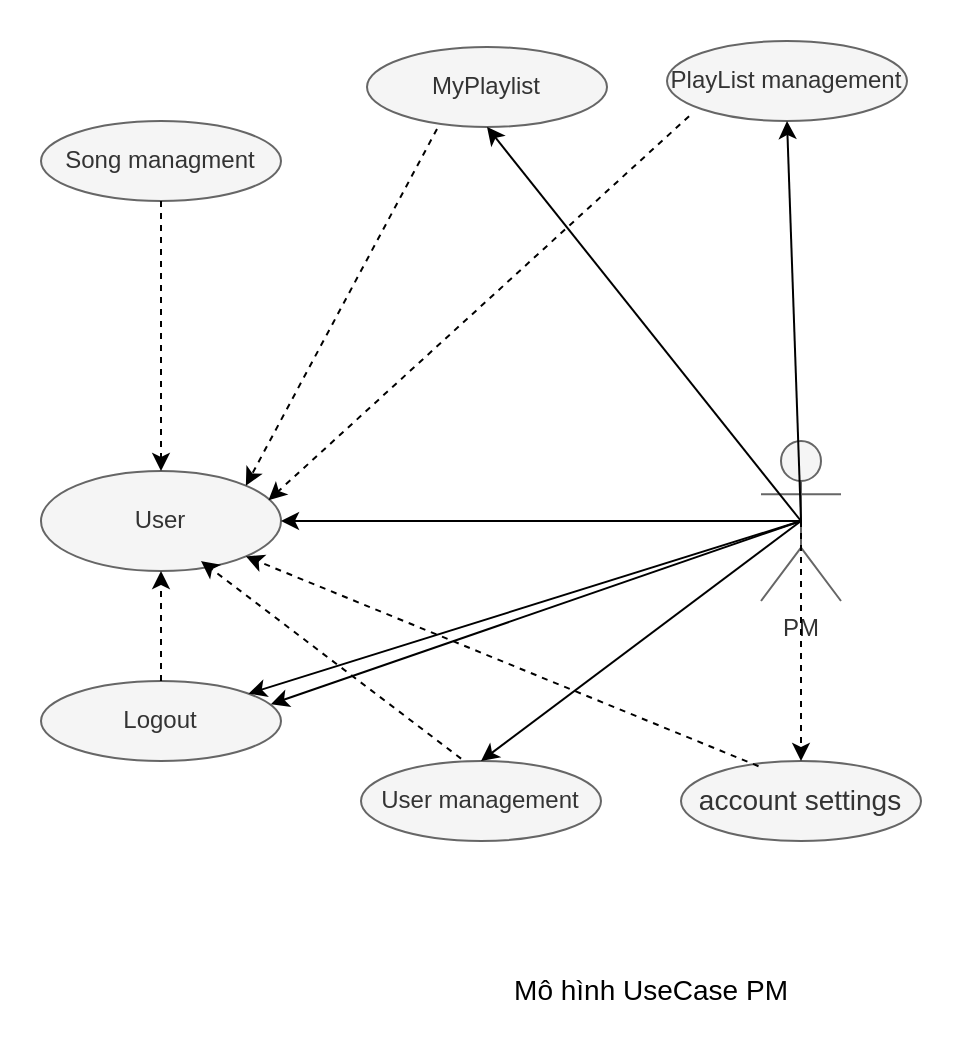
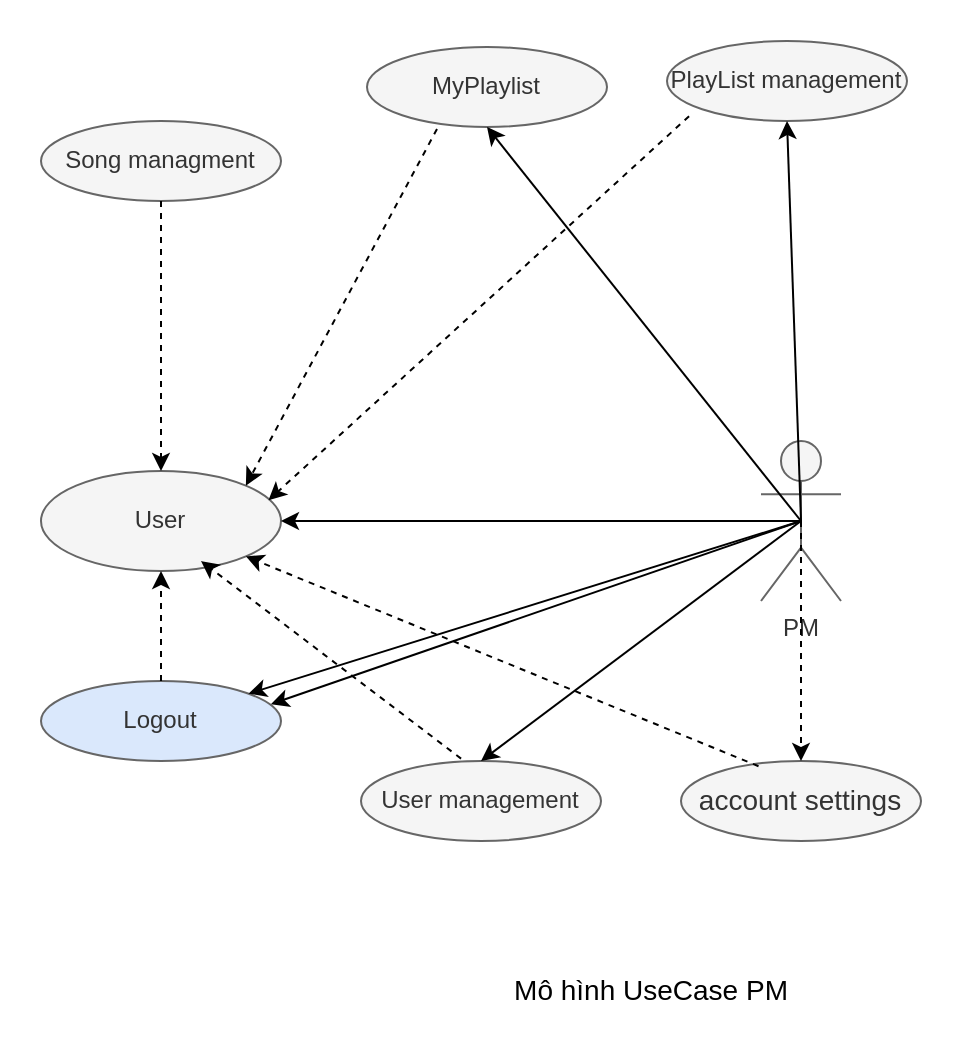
  <mxCell id="0" />
  <mxCell id="1" parent="0" />
  <mxCell id="2" value="PM" style="shape=umlActor;verticalLabelPosition=bottom;verticalAlign=top;html=1;outlineConnect=0;fillColor=#f5f5f5;fontColor=#333333;strokeColor=#666666;" parent="1" vertex="1"><mxGeometry x="380" y="220" width="40" height="80" as="geometry" /></mxCell>
  <mxCell id="3" value="Song managment" style="ellipse;whiteSpace=wrap;html=1;fillColor=#f5f5f5;fontColor=#333333;strokeColor=#666666;" parent="1" vertex="1"><mxGeometry x="20" y="60" width="120" height="40" as="geometry" /></mxCell>
  <mxCell id="4" value="User" style="ellipse;whiteSpace=wrap;html=1;fillColor=#f5f5f5;fontColor=#333333;strokeColor=#666666;" parent="1" vertex="1"><mxGeometry x="20" y="235" width="120" height="50" as="geometry" /></mxCell>
  <mxCell id="5" value="PlayList management" style="ellipse;whiteSpace=wrap;html=1;fillColor=#f5f5f5;fontColor=#333333;strokeColor=#666666;" parent="1" vertex="1"><mxGeometry x="333" y="20" width="120" height="40" as="geometry" /></mxCell>
  <mxCell id="6" value="MyPlaylist" style="ellipse;whiteSpace=wrap;html=1;fillColor=#f5f5f5;fontColor=#333333;strokeColor=#666666;" parent="1" vertex="1"><mxGeometry x="183" y="23" width="120" height="40" as="geometry" /></mxCell>
  <mxCell id="7" style="edgeStyle=orthogonalEdgeStyle;rounded=0;orthogonalLoop=1;jettySize=auto;html=1;exitX=0.5;exitY=1;exitDx=0;exitDy=0;" parent="1" source="5" target="5" edge="1"><mxGeometry relative="1" as="geometry" /></mxCell>
  <mxCell id="8" value="User management" style="ellipse;whiteSpace=wrap;html=1;fillColor=#f5f5f5;fontColor=#333333;strokeColor=#666666;" parent="1" vertex="1"><mxGeometry x="180" y="380" width="120" height="40" as="geometry" /></mxCell>
- <mxCell id="9" value="Logout" style="ellipse;whiteSpace=wrap;html=1;fillColor=#f5f5f5;fontColor=#333333;strokeColor=#666666;" parent="1" vertex="1"><mxGeometry x="20" y="340" width="120" height="40" as="geometry" /></mxCell>
+ <mxCell id="9" value="Logout" style="ellipse;whiteSpace=wrap;html=1;fillColor=#dae8fc;fontColor=#333333;strokeColor=#666666;" parent="1" vertex="1"><mxGeometry x="20" y="340" width="120" height="40" as="geometry" /></mxCell>
  <mxCell id="10" value="" style="endArrow=classic;html=1;rounded=0;exitX=0.5;exitY=0.5;exitDx=0;exitDy=0;exitPerimeter=0;strokeColor=#000000;" parent="1" source="2" target="9" edge="1"><mxGeometry width="50" height="50" relative="1" as="geometry"><mxPoint x="330" y="220" as="sourcePoint" /><mxPoint x="380" y="170" as="targetPoint" /></mxGeometry></mxCell>
  <mxCell id="11" value="" style="endArrow=classic;html=1;rounded=0;strokeColor=#000000;exitX=0.5;exitY=0.5;exitDx=0;exitDy=0;exitPerimeter=0;entryX=0.5;entryY=1;entryDx=0;entryDy=0;" parent="1" source="2" target="6" edge="1"><mxGeometry width="50" height="50" relative="1" as="geometry"><mxPoint x="360" y="270" as="sourcePoint" /><mxPoint x="400" y="70" as="targetPoint" /></mxGeometry></mxCell>
  <mxCell id="12" value="" style="endArrow=classic;html=1;rounded=0;strokeColor=#000000;exitX=0.5;exitY=0.5;exitDx=0;exitDy=0;exitPerimeter=0;entryX=0.5;entryY=1;entryDx=0;entryDy=0;" parent="1" source="2" target="5" edge="1"><mxGeometry width="50" height="50" relative="1" as="geometry"><mxPoint x="330" y="290" as="sourcePoint" /><mxPoint x="380" y="240" as="targetPoint" /></mxGeometry></mxCell>
  <mxCell id="13" value="" style="endArrow=classic;html=1;rounded=0;strokeColor=#000000;exitX=0.5;exitY=0.5;exitDx=0;exitDy=0;exitPerimeter=0;entryX=0.5;entryY=0;entryDx=0;entryDy=0;" parent="1" source="2" target="8" edge="1"><mxGeometry width="50" height="50" relative="1" as="geometry"><mxPoint x="330" y="290" as="sourcePoint" /><mxPoint x="380" y="240" as="targetPoint" /></mxGeometry></mxCell>
  <mxCell id="14" value="" style="endArrow=classic;html=1;rounded=0;strokeColor=#000000;entryX=0.958;entryY=0.29;entryDx=0;entryDy=0;entryPerimeter=0;" parent="1" target="9" edge="1"><mxGeometry width="50" height="50" relative="1" as="geometry"><mxPoint x="400" y="260" as="sourcePoint" /><mxPoint x="380" y="240" as="targetPoint" /></mxGeometry></mxCell>
  <mxCell id="15" value="" style="endArrow=classic;html=1;rounded=0;strokeColor=#000000;entryX=1;entryY=0.5;entryDx=0;entryDy=0;" parent="1" target="4" edge="1"><mxGeometry width="50" height="50" relative="1" as="geometry"><mxPoint x="400" y="260" as="sourcePoint" /><mxPoint x="380" y="200" as="targetPoint" /></mxGeometry></mxCell>
  <mxCell id="16" value="" style="endArrow=classic;html=1;rounded=0;strokeColor=#000000;dashed=1;exitX=0.5;exitY=1;exitDx=0;exitDy=0;" parent="1" source="3" target="4" edge="1"><mxGeometry width="50" height="50" relative="1" as="geometry"><mxPoint x="330" y="250" as="sourcePoint" /><mxPoint x="380" y="200" as="targetPoint" /></mxGeometry></mxCell>
  <mxCell id="17" value="" style="endArrow=classic;html=1;rounded=0;dashed=1;strokeColor=#000000;exitX=0.5;exitY=0;exitDx=0;exitDy=0;entryX=0.5;entryY=1;entryDx=0;entryDy=0;" parent="1" source="9" target="4" edge="1"><mxGeometry width="50" height="50" relative="1" as="geometry"><mxPoint x="330" y="250" as="sourcePoint" /><mxPoint x="380" y="200" as="targetPoint" /></mxGeometry></mxCell>
  <mxCell id="18" value="" style="endArrow=classic;html=1;rounded=0;dashed=1;strokeColor=#000000;entryX=1;entryY=0;entryDx=0;entryDy=0;" parent="1" target="4" edge="1"><mxGeometry width="50" height="50" relative="1" as="geometry"><mxPoint x="218" y="64" as="sourcePoint" /><mxPoint x="380" y="200" as="targetPoint" /></mxGeometry></mxCell>
  <mxCell id="19" value="" style="endArrow=classic;html=1;rounded=0;dashed=1;strokeColor=#000000;exitX=0.417;exitY=-0.03;exitDx=0;exitDy=0;exitPerimeter=0;" parent="1" source="8" edge="1"><mxGeometry width="50" height="50" relative="1" as="geometry"><mxPoint x="330" y="270" as="sourcePoint" /><mxPoint x="100" y="280" as="targetPoint" /></mxGeometry></mxCell>
  <mxCell id="20" value="" style="endArrow=classic;html=1;rounded=0;dashed=1;strokeColor=#000000;exitX=0.092;exitY=0.94;exitDx=0;exitDy=0;entryX=0.948;entryY=0.292;entryDx=0;entryDy=0;entryPerimeter=0;exitPerimeter=0;" parent="1" source="5" target="4" edge="1"><mxGeometry width="50" height="50" relative="1" as="geometry"><mxPoint x="330" y="270" as="sourcePoint" /><mxPoint x="380" y="220" as="targetPoint" /></mxGeometry></mxCell>
  <mxCell id="21" value="&lt;font style=&quot;font-size: 14px;&quot; color=&quot;#000000&quot;&gt;Mô hình UseCase PM&lt;/font&gt;" style="text;html=1;align=center;verticalAlign=middle;resizable=0;points=[];autosize=1;strokeColor=none;fillColor=none;" parent="1" vertex="1"><mxGeometry x="245" y="480" width="160" height="30" as="geometry" /></mxCell>
  <mxCell id="22" value="account settings" style="ellipse;whiteSpace=wrap;html=1;fontSize=14;fontColor=#333333;fillColor=#f5f5f5;strokeColor=#666666;" parent="1" vertex="1"><mxGeometry x="340" y="380" width="120" height="40" as="geometry" /></mxCell>
  <mxCell id="23" value="" style="endArrow=classic;html=1;rounded=0;fontSize=14;fontColor=#000000;strokeColor=#000000;exitX=0.5;exitY=0.5;exitDx=0;exitDy=0;exitPerimeter=0;entryX=0.5;entryY=0;entryDx=0;entryDy=0;dashed=1;" parent="1" source="2" target="22" edge="1"><mxGeometry width="50" height="50" relative="1" as="geometry"><mxPoint x="330" y="300" as="sourcePoint" /><mxPoint x="380" y="250" as="targetPoint" /></mxGeometry></mxCell>
  <mxCell id="24" value="" style="endArrow=classic;html=1;rounded=0;dashed=1;strokeColor=#000000;fontSize=14;fontColor=#000000;exitX=0.323;exitY=0.065;exitDx=0;exitDy=0;exitPerimeter=0;entryX=1;entryY=1;entryDx=0;entryDy=0;" parent="1" source="22" target="4" edge="1"><mxGeometry width="50" height="50" relative="1" as="geometry"><mxPoint x="330" y="300" as="sourcePoint" /><mxPoint x="380" y="250" as="targetPoint" /></mxGeometry></mxCell>
